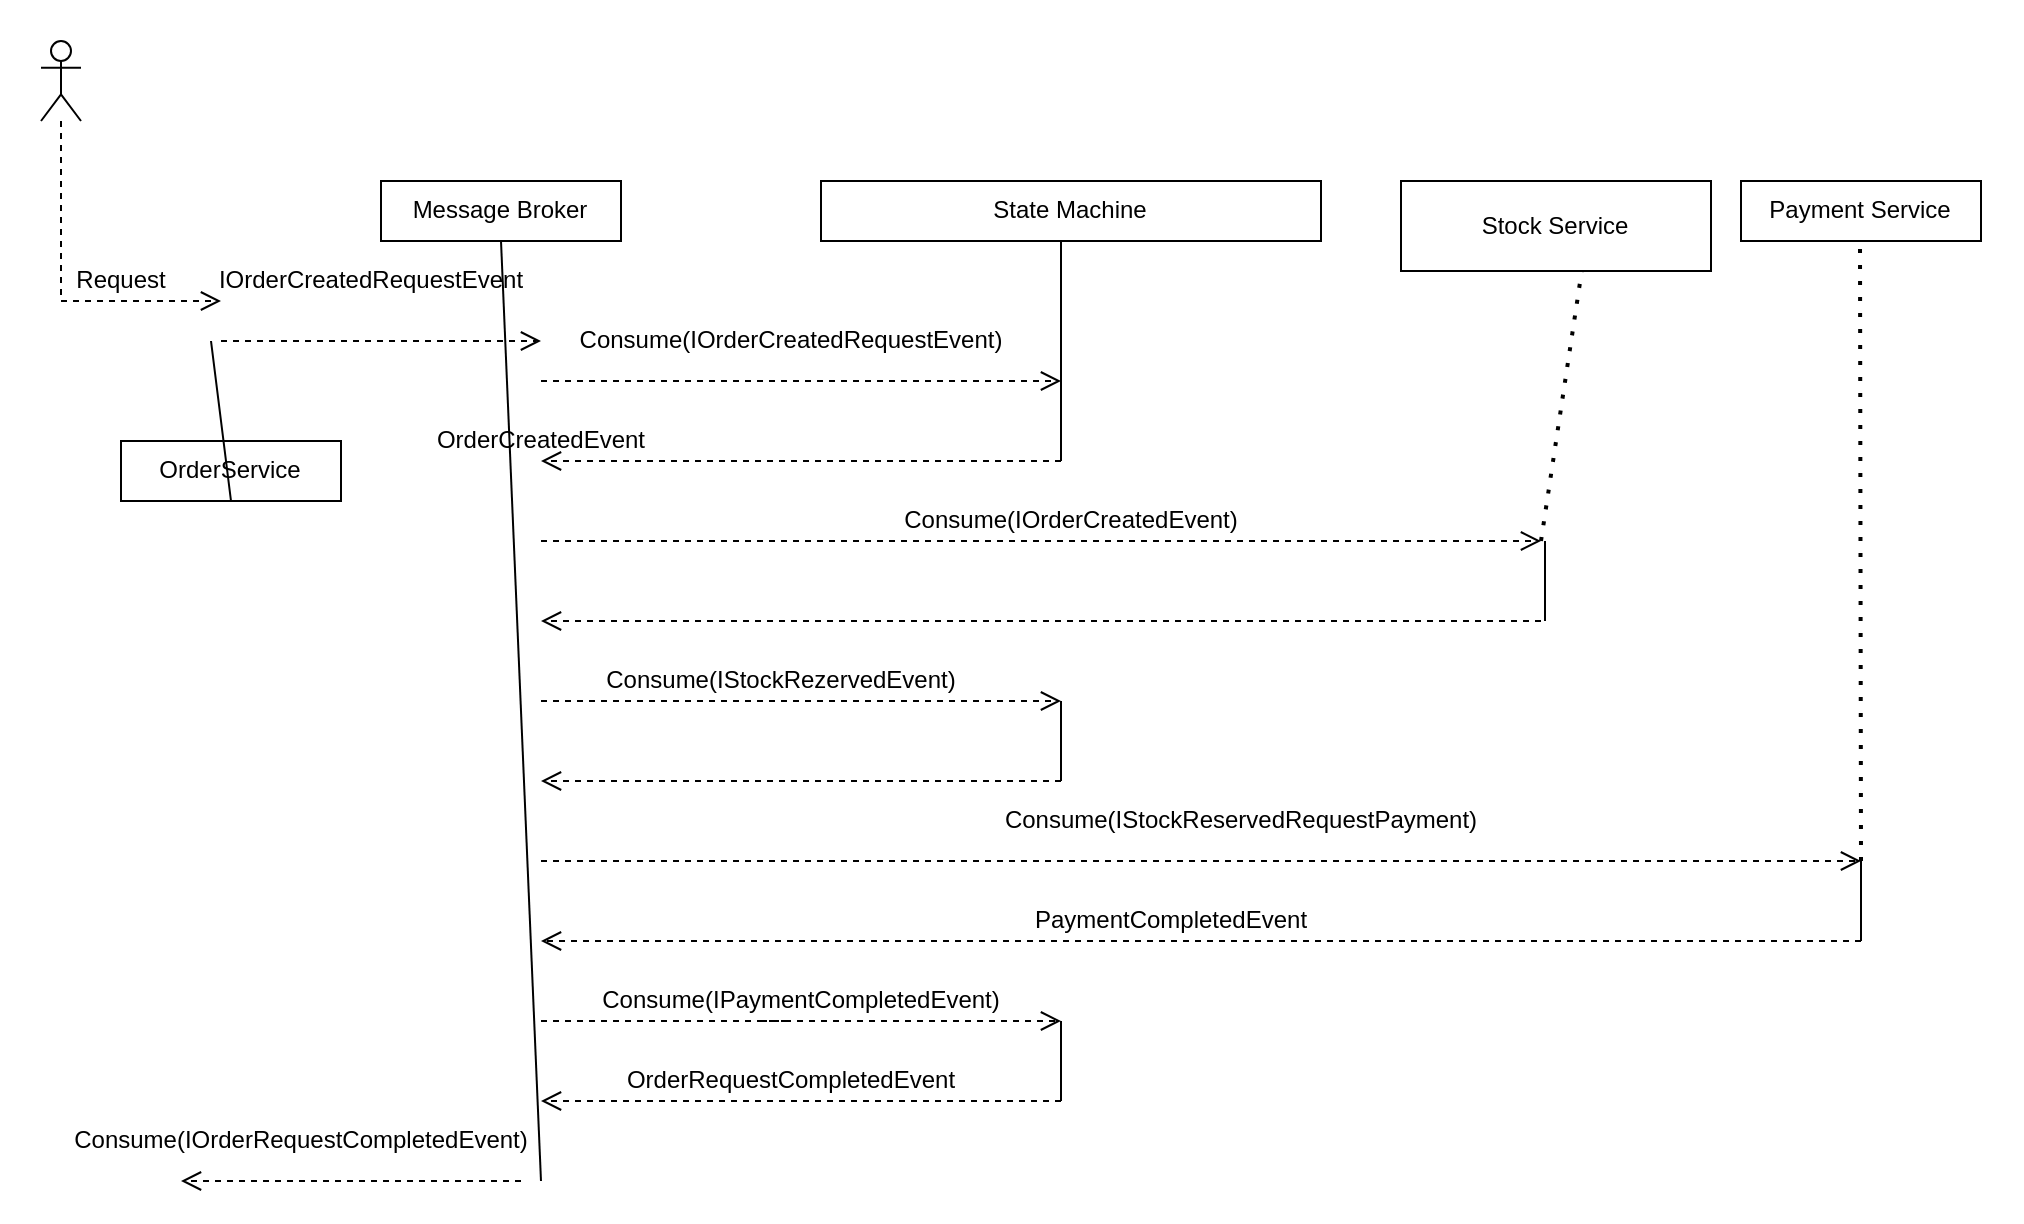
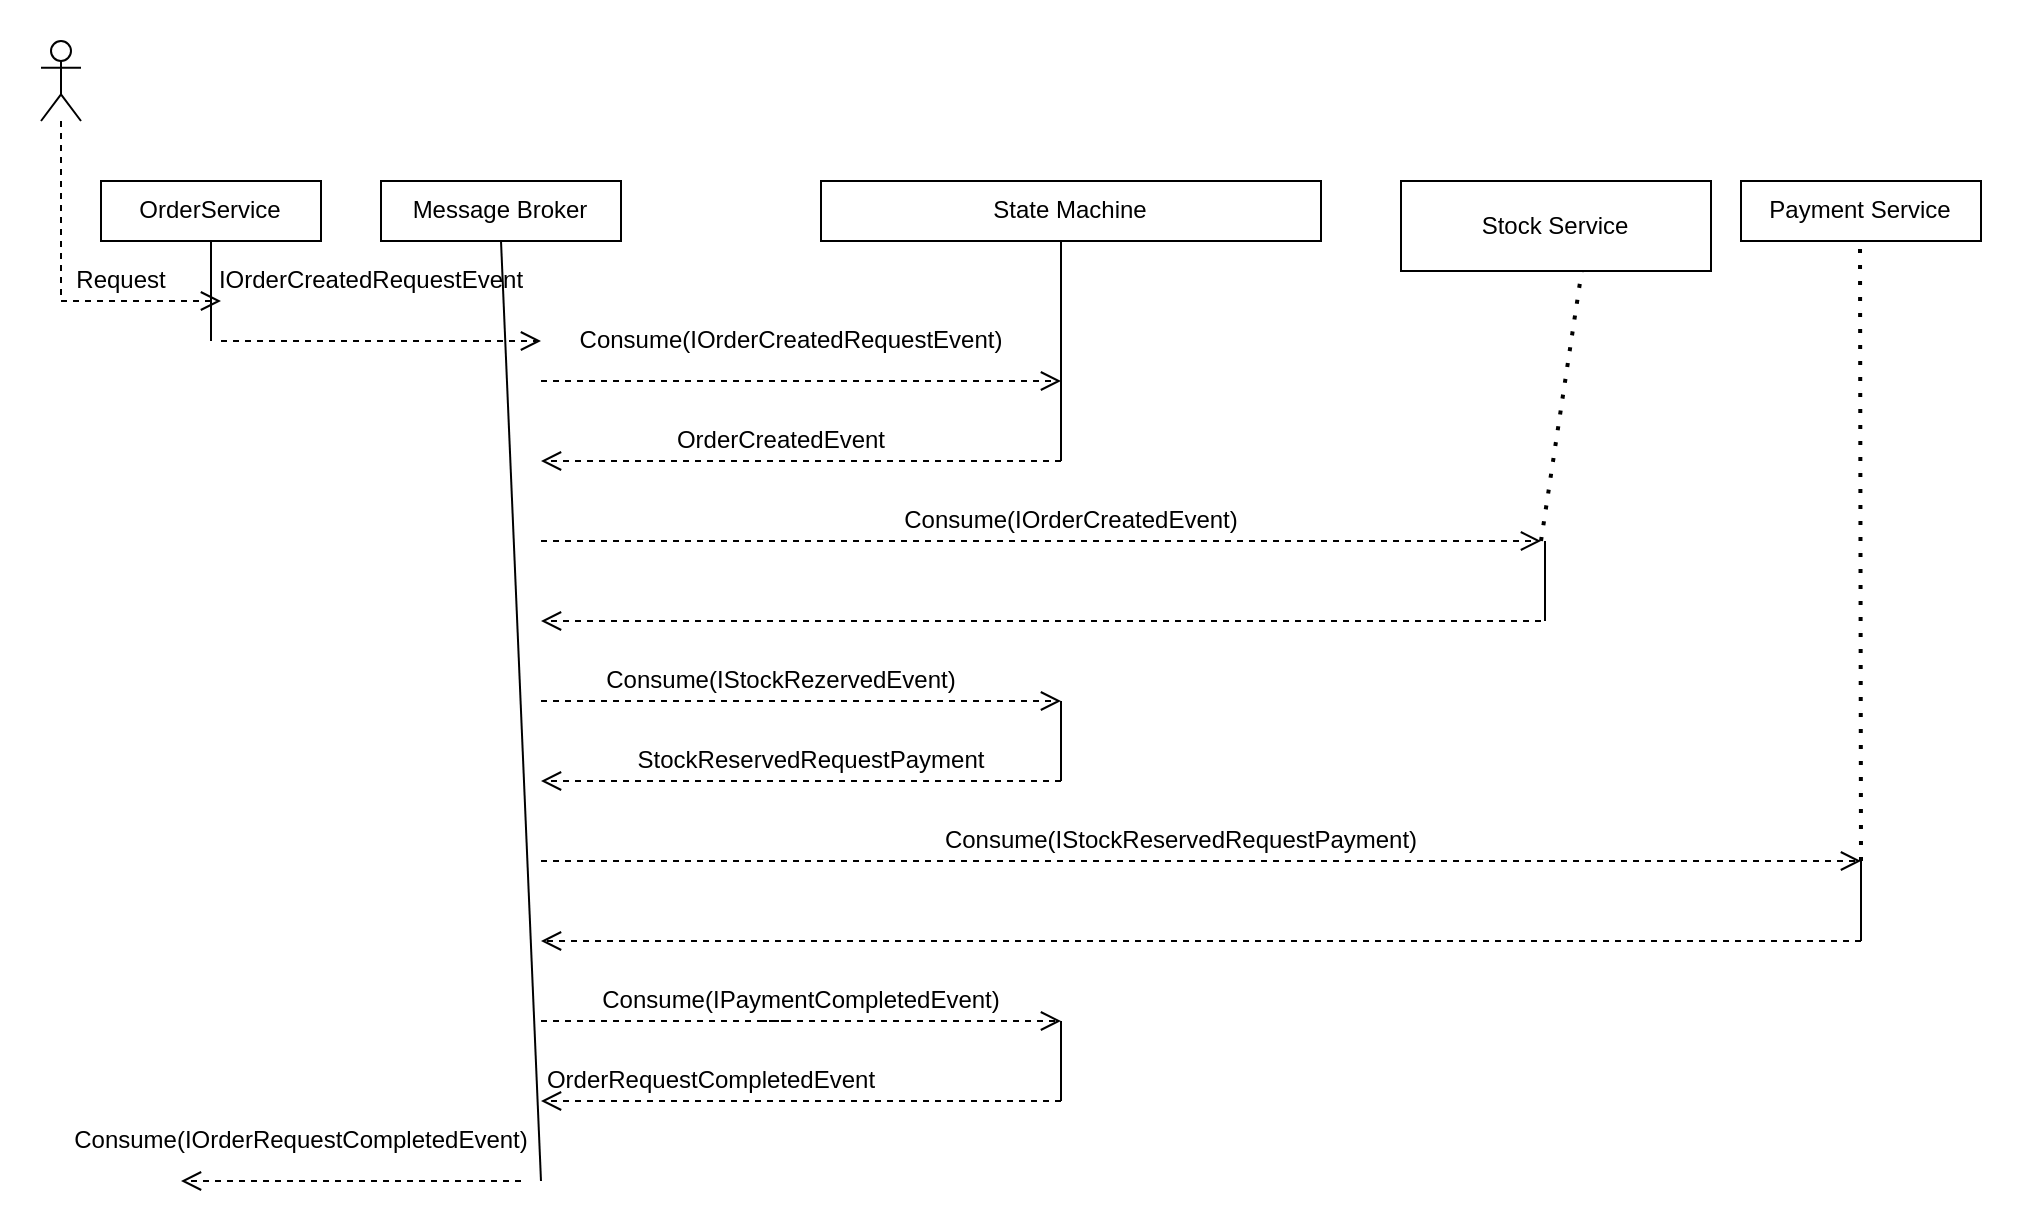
  <mxCell id="0" />
  <mxCell id="1" parent="0" />
- <mxCell id="2" value="OrderService" style="rounded=0;whiteSpace=wrap;html=1;" parent="1" vertex="1"><mxGeometry x="60" y="220" width="110" height="30" as="geometry" /></mxCell>
+ <mxCell id="2" value="OrderService" style="rounded=0;whiteSpace=wrap;html=1;" parent="1" vertex="1"><mxGeometry x="50" y="90" width="110" height="30" as="geometry" /></mxCell>
  <mxCell id="3" value="Message Broker" style="rounded=0;whiteSpace=wrap;html=1;" parent="1" vertex="1"><mxGeometry x="190" y="90" width="120" height="30" as="geometry" /></mxCell>
  <mxCell id="4" value="State Machine" style="rounded=0;whiteSpace=wrap;html=1;" parent="1" vertex="1"><mxGeometry x="410" y="90" width="250" height="30" as="geometry" /></mxCell>
  <mxCell id="5" value="Stock Service" style="rounded=0;whiteSpace=wrap;html=1;" parent="1" vertex="1"><mxGeometry x="700" y="90" width="155" height="45" as="geometry" /></mxCell>
  <mxCell id="6" value="" style="endArrow=none;html=1;rounded=0;entryX=0.5;entryY=1;entryDx=0;entryDy=0;" parent="1" target="2" edge="1"><mxGeometry width="50" height="50" relative="1" as="geometry"><mxPoint x="105" y="170" as="sourcePoint" /><mxPoint x="450" y="290" as="targetPoint" /></mxGeometry></mxCell>
  <mxCell id="7" value="IOrderCreatedRequestEvent" style="text;html=1;align=center;verticalAlign=middle;resizable=0;points=[];autosize=1;strokeColor=none;fillColor=none;" parent="1" vertex="1"><mxGeometry x="100" y="130" width="170" height="20" as="geometry" /></mxCell>
  <mxCell id="8" value="" style="endArrow=none;html=1;rounded=0;entryX=0.5;entryY=1;entryDx=0;entryDy=0;" parent="1" target="3" edge="1"><mxGeometry width="50" height="50" relative="1" as="geometry"><mxPoint x="270" y="590" as="sourcePoint" /><mxPoint x="450" y="290" as="targetPoint" /></mxGeometry></mxCell>
  <mxCell id="9" value="Request" style="text;html=1;align=center;verticalAlign=middle;resizable=0;points=[];autosize=1;strokeColor=none;fillColor=none;" parent="1" vertex="1"><mxGeometry x="30" y="130" width="60" height="20" as="geometry" /></mxCell>
  <mxCell id="10" value="Payment Service" style="rounded=0;whiteSpace=wrap;html=1;" parent="1" vertex="1"><mxGeometry x="870" y="90" width="120" height="30" as="geometry" /></mxCell>
  <mxCell id="11" value="Consume(IOrderCreatedRequestEvent)&lt;br&gt;" style="text;html=1;align=center;verticalAlign=middle;resizable=0;points=[];autosize=1;strokeColor=none;fillColor=none;" parent="1" vertex="1"><mxGeometry x="280" y="160" width="230" height="20" as="geometry" /></mxCell>
  <mxCell id="12" value="&lt;br&gt;" style="html=1;verticalAlign=bottom;endArrow=open;dashed=1;endSize=8;rounded=0;" parent="1" edge="1"><mxGeometry y="-10" relative="1" as="geometry"><mxPoint x="110" y="170" as="sourcePoint" /><mxPoint x="270" y="170" as="targetPoint" /><mxPoint as="offset" /></mxGeometry></mxCell>
  <mxCell id="13" value="&lt;br&gt;" style="html=1;verticalAlign=bottom;endArrow=open;dashed=1;endSize=8;rounded=0;" parent="1" edge="1"><mxGeometry y="-10" relative="1" as="geometry"><mxPoint x="530" y="230" as="sourcePoint" /><mxPoint x="270" y="230" as="targetPoint" /><mxPoint as="offset" /><Array as="points"><mxPoint x="429" y="230" /></Array></mxGeometry></mxCell>
  <mxCell id="14" value="&lt;br&gt;" style="html=1;verticalAlign=bottom;endArrow=open;dashed=1;endSize=8;rounded=0;" parent="1" edge="1"><mxGeometry y="-10" relative="1" as="geometry"><mxPoint x="270" y="190" as="sourcePoint" /><mxPoint x="530" y="190" as="targetPoint" /><mxPoint as="offset" /><Array as="points"><mxPoint x="380" y="190" /></Array></mxGeometry></mxCell>
  <mxCell id="15" value="" style="endArrow=none;html=1;rounded=0;" parent="1" edge="1"><mxGeometry width="50" height="50" relative="1" as="geometry"><mxPoint x="530" y="230" as="sourcePoint" /><mxPoint x="530" y="120" as="targetPoint" /></mxGeometry></mxCell>
  <mxCell id="16" value="&lt;br&gt;" style="html=1;verticalAlign=bottom;endArrow=open;dashed=1;endSize=8;rounded=0;" parent="1" edge="1"><mxGeometry y="-10" relative="1" as="geometry"><mxPoint x="270" y="270" as="sourcePoint" /><mxPoint x="770" y="270" as="targetPoint" /><mxPoint as="offset" /><Array as="points" /></mxGeometry></mxCell>
- <mxCell id="17" value="OrderCreatedEvent" style="text;html=1;align=center;verticalAlign=middle;resizable=0;points=[];autosize=1;strokeColor=none;fillColor=none;" parent="1" vertex="1"><mxGeometry x="210" y="210" width="120" height="20" as="geometry" /></mxCell>
+ <mxCell id="17" value="OrderCreatedEvent" style="text;html=1;align=center;verticalAlign=middle;resizable=0;points=[];autosize=1;strokeColor=none;fillColor=none;" parent="1" vertex="1"><mxGeometry x="330" y="210" width="120" height="20" as="geometry" /></mxCell>
  <mxCell id="18" value="&lt;br&gt;" style="html=1;verticalAlign=bottom;endArrow=open;dashed=1;endSize=8;rounded=0;" parent="1" edge="1"><mxGeometry y="-10" relative="1" as="geometry"><mxPoint x="770" y="310" as="sourcePoint" /><mxPoint x="270" y="310" as="targetPoint" /><mxPoint as="offset" /><Array as="points"><mxPoint x="570" y="310" /></Array></mxGeometry></mxCell>
  <mxCell id="19" value="Consume(IOrderCreatedEvent)" style="text;html=1;align=center;verticalAlign=middle;resizable=0;points=[];autosize=1;strokeColor=none;fillColor=none;" parent="1" vertex="1"><mxGeometry x="445" y="250" width="180" height="20" as="geometry" /></mxCell>
  <mxCell id="20" value="&lt;br&gt;" style="html=1;verticalAlign=bottom;endArrow=open;dashed=1;endSize=8;rounded=0;" parent="1" edge="1"><mxGeometry y="-10" relative="1" as="geometry"><mxPoint x="270" y="350" as="sourcePoint" /><mxPoint x="530" y="350" as="targetPoint" /><mxPoint as="offset" /><Array as="points"><mxPoint x="420" y="350" /></Array></mxGeometry></mxCell>
  <mxCell id="21" value="" style="endArrow=none;html=1;rounded=0;" parent="1" edge="1"><mxGeometry width="50" height="50" relative="1" as="geometry"><mxPoint x="772" y="310" as="sourcePoint" /><mxPoint x="772" y="270" as="targetPoint" /></mxGeometry></mxCell>
  <mxCell id="22" value="&lt;br&gt;" style="html=1;verticalAlign=bottom;endArrow=open;dashed=1;endSize=8;rounded=0;" parent="1" edge="1"><mxGeometry y="-10" relative="1" as="geometry"><mxPoint x="530" y="390" as="sourcePoint" /><mxPoint x="270" y="390" as="targetPoint" /><mxPoint as="offset" /><Array as="points"><mxPoint x="380" y="390" /></Array></mxGeometry></mxCell>
  <mxCell id="23" value="Consume(IStockRezervedEvent)" style="text;html=1;align=center;verticalAlign=middle;resizable=0;points=[];autosize=1;strokeColor=none;fillColor=none;" parent="1" vertex="1"><mxGeometry x="295" y="330" width="190" height="20" as="geometry" /></mxCell>
  <mxCell id="24" value="" style="endArrow=none;html=1;rounded=0;" parent="1" edge="1"><mxGeometry width="50" height="50" relative="1" as="geometry"><mxPoint x="530" y="390" as="sourcePoint" /><mxPoint x="530" y="350" as="targetPoint" /></mxGeometry></mxCell>
+ <mxCell id="25" value="StockReservedRequestPayment" style="text;html=1;align=center;verticalAlign=middle;resizable=0;points=[];autosize=1;strokeColor=none;fillColor=none;" parent="1" vertex="1"><mxGeometry x="310" y="370" width="190" height="20" as="geometry" /></mxCell>
  <mxCell id="26" value="&lt;br&gt;" style="html=1;verticalAlign=bottom;endArrow=open;dashed=1;endSize=8;rounded=0;" parent="1" edge="1"><mxGeometry y="-10" relative="1" as="geometry"><mxPoint x="270" y="430" as="sourcePoint" /><mxPoint x="930" y="430" as="targetPoint" /><mxPoint as="offset" /><Array as="points"><mxPoint x="880" y="430" /></Array></mxGeometry></mxCell>
  <mxCell id="27" value="" style="shape=umlLifeline;participant=umlActor;perimeter=lifelinePerimeter;whiteSpace=wrap;html=1;container=1;collapsible=0;recursiveResize=0;verticalAlign=top;spacingTop=36;outlineConnect=0;" parent="1" vertex="1"><mxGeometry x="20" y="20" width="20" height="130" as="geometry" /></mxCell>
  <mxCell id="28" value="&lt;br&gt;" style="html=1;verticalAlign=bottom;endArrow=open;dashed=1;endSize=8;rounded=0;" parent="1" edge="1"><mxGeometry y="-10" relative="1" as="geometry"><mxPoint x="30" y="150" as="sourcePoint" /><mxPoint x="110" y="150" as="targetPoint" /><mxPoint as="offset" /></mxGeometry></mxCell>
- <mxCell id="29" value="Consume(IStockReservedRequestPayment)" style="text;html=1;align=center;verticalAlign=middle;resizable=0;points=[];autosize=1;strokeColor=none;fillColor=none;" parent="1" vertex="1"><mxGeometry x="495" y="400" width="250" height="20" as="geometry" /></mxCell>
+ <mxCell id="29" value="Consume(IStockReservedRequestPayment)" style="text;html=1;align=center;verticalAlign=middle;resizable=0;points=[];autosize=1;strokeColor=none;fillColor=none;" parent="1" vertex="1"><mxGeometry x="465" y="410" width="250" height="20" as="geometry" /></mxCell>
  <mxCell id="30" value="" style="endArrow=none;html=1;rounded=0;" parent="1" edge="1"><mxGeometry width="50" height="50" relative="1" as="geometry"><mxPoint x="930" y="470" as="sourcePoint" /><mxPoint x="930" y="430" as="targetPoint" /></mxGeometry></mxCell>
  <mxCell id="31" value="&lt;br&gt;" style="html=1;verticalAlign=bottom;endArrow=open;dashed=1;endSize=8;rounded=0;" parent="1" edge="1"><mxGeometry y="-10" relative="1" as="geometry"><mxPoint x="930" y="470" as="sourcePoint" /><mxPoint x="270" y="470" as="targetPoint" /><mxPoint as="offset" /><Array as="points" /></mxGeometry></mxCell>
- <mxCell id="32" value="PaymentCompletedEvent" style="text;html=1;align=center;verticalAlign=middle;resizable=0;points=[];autosize=1;strokeColor=none;fillColor=none;" parent="1" vertex="1"><mxGeometry x="510" y="450" width="150" height="20" as="geometry" /></mxCell>
  <mxCell id="33" value="" style="endArrow=none;html=1;rounded=0;" parent="1" edge="1"><mxGeometry width="50" height="50" relative="1" as="geometry"><mxPoint x="530" y="550" as="sourcePoint" /><mxPoint x="530" y="510" as="targetPoint" /></mxGeometry></mxCell>
  <mxCell id="34" value="&lt;br&gt;" style="html=1;verticalAlign=bottom;endArrow=open;dashed=1;endSize=8;rounded=0;startArrow=none;" parent="1" edge="1"><mxGeometry y="-10" relative="1" as="geometry"><mxPoint x="380" y="510" as="sourcePoint" /><mxPoint x="530" y="510" as="targetPoint" /><mxPoint as="offset" /><Array as="points" /></mxGeometry></mxCell>
  <mxCell id="35" value="Consume(IPaymentCompletedEvent)" style="text;html=1;align=center;verticalAlign=middle;resizable=0;points=[];autosize=1;strokeColor=none;fillColor=none;" parent="1" vertex="1"><mxGeometry x="295" y="490" width="210" height="20" as="geometry" /></mxCell>
  <mxCell id="36" value="" style="html=1;verticalAlign=bottom;endArrow=none;dashed=1;endSize=8;rounded=0;" parent="1" edge="1"><mxGeometry y="-10" relative="1" as="geometry"><mxPoint x="270" y="510" as="sourcePoint" /><mxPoint x="395" y="510" as="targetPoint" /><mxPoint as="offset" /><Array as="points" /></mxGeometry></mxCell>
  <mxCell id="37" value="&lt;br&gt;" style="html=1;verticalAlign=bottom;endArrow=open;dashed=1;endSize=8;rounded=0;" parent="1" edge="1"><mxGeometry y="-10" relative="1" as="geometry"><mxPoint x="530" y="550" as="sourcePoint" /><mxPoint x="270" y="550" as="targetPoint" /><mxPoint as="offset" /><Array as="points"><mxPoint x="380" y="550" /></Array></mxGeometry></mxCell>
- <mxCell id="38" value="OrderRequestCompletedEvent" style="text;html=1;align=center;verticalAlign=middle;resizable=0;points=[];autosize=1;strokeColor=none;fillColor=none;" parent="1" vertex="1"><mxGeometry x="305" y="530" width="180" height="20" as="geometry" /></mxCell>
+ <mxCell id="38" value="OrderRequestCompletedEvent" style="text;html=1;align=center;verticalAlign=middle;resizable=0;points=[];autosize=1;strokeColor=none;fillColor=none;" parent="1" vertex="1"><mxGeometry x="265" y="530" width="180" height="20" as="geometry" /></mxCell>
  <mxCell id="39" value="&lt;br&gt;" style="html=1;verticalAlign=bottom;endArrow=open;dashed=1;endSize=8;rounded=0;" parent="1" edge="1"><mxGeometry y="-10" relative="1" as="geometry"><mxPoint x="260" y="590" as="sourcePoint" /><mxPoint x="90" y="590" as="targetPoint" /><mxPoint as="offset" /></mxGeometry></mxCell>
  <mxCell id="40" value="Consume(IOrderRequestCompletedEvent)&lt;br&gt;" style="text;html=1;align=center;verticalAlign=middle;resizable=0;points=[];autosize=1;strokeColor=none;fillColor=none;" parent="1" vertex="1"><mxGeometry x="30" y="560" width="240" height="20" as="geometry" /></mxCell>
  <mxCell id="41" value="" style="endArrow=none;dashed=1;html=1;dashPattern=1 3;strokeWidth=2;rounded=0;entryX=0.583;entryY=1;entryDx=0;entryDy=0;entryPerimeter=0;" parent="1" target="5" edge="1"><mxGeometry width="50" height="50" relative="1" as="geometry"><mxPoint x="770" y="270" as="sourcePoint" /><mxPoint x="680" y="270" as="targetPoint" /></mxGeometry></mxCell>
  <mxCell id="42" value="" style="endArrow=none;dashed=1;html=1;dashPattern=1 3;strokeWidth=2;rounded=0;entryX=0.583;entryY=1;entryDx=0;entryDy=0;entryPerimeter=0;" parent="1" edge="1"><mxGeometry width="50" height="50" relative="1" as="geometry"><mxPoint x="930" y="430" as="sourcePoint" /><mxPoint x="929.5" y="120" as="targetPoint" /></mxGeometry></mxCell>
